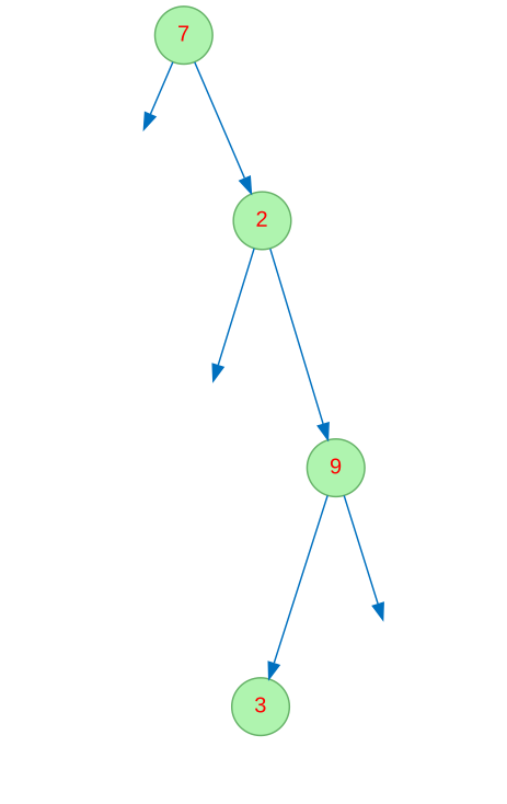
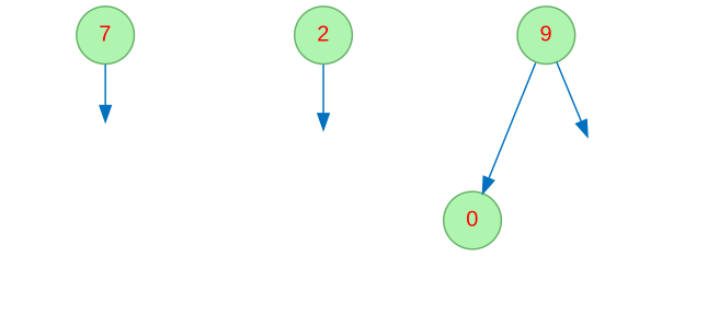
  digraph {
    node [color="#66B268" fillcolor="#AFF4AF" fontcolor=red fontname=Arial shape=circle style=filled]
    edge [color="#0070BF"]
    n1 [label=7]
    l1996181658 [style=invis]
    n3 [label=2]
    l806353501 [style=invis]
    n5 [label=9]
-   n6 [label=3]
+   n6 [label=0]
    l521645586 [style=invis]
    n1 -> l1996181658
-   n1 -> n3
    n3 -> l806353501
-   n3 -> n5
    n5 -> n6
    n5 -> l521645586
  }
